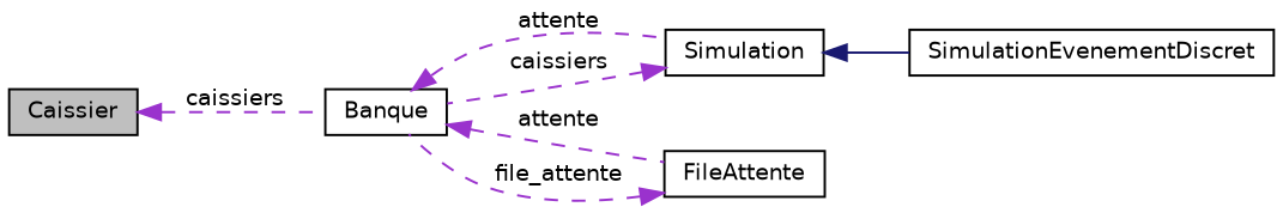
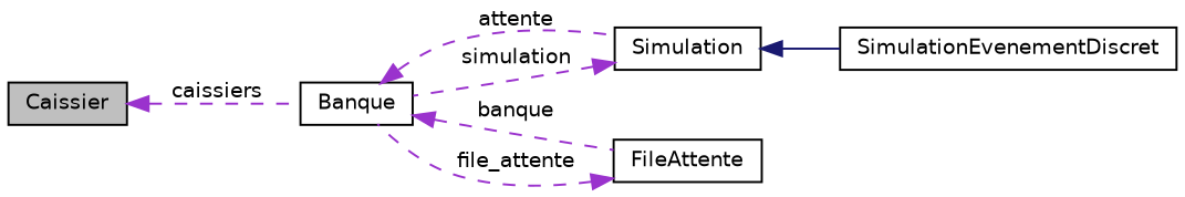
  digraph {
    rankdir=LR
    node [color=black fillcolor=white fontname=Helvetica fontsize=10 shape=record style=filled]
    edge [color=darkorchid3 dir=back fontname=Helvetica fontsize=10 labelfontname=Helvetica labelfontsize=10 style=dashed]
    n1 [fillcolor=grey75 fontcolor=black height=0.2 label=Caissier width=0.4]
    n2 [height=0.2 label=Banque width=0.4]
    n3 [height=0.2 label=Simulation width=0.4]
    n4 [height=0.2 label=FileAttente width=0.4]
    n5 [height=0.2 label=SimulationEvenementDiscret width=0.4]
    n1 -> n2 [label=" caissiers"]
    n2 -> n3 [label=" attente"]
-   n2 -> n4 [label=" attente"]
-   n3 -> n2 [label=" caissiers"]
+   n2 -> n4 [label=" banque"]
+   n3 -> n2 [label=" simulation"]
    n3 -> n5 [color=midnightblue style=solid]
    n4 -> n2 [label=" file_attente"]
  }
